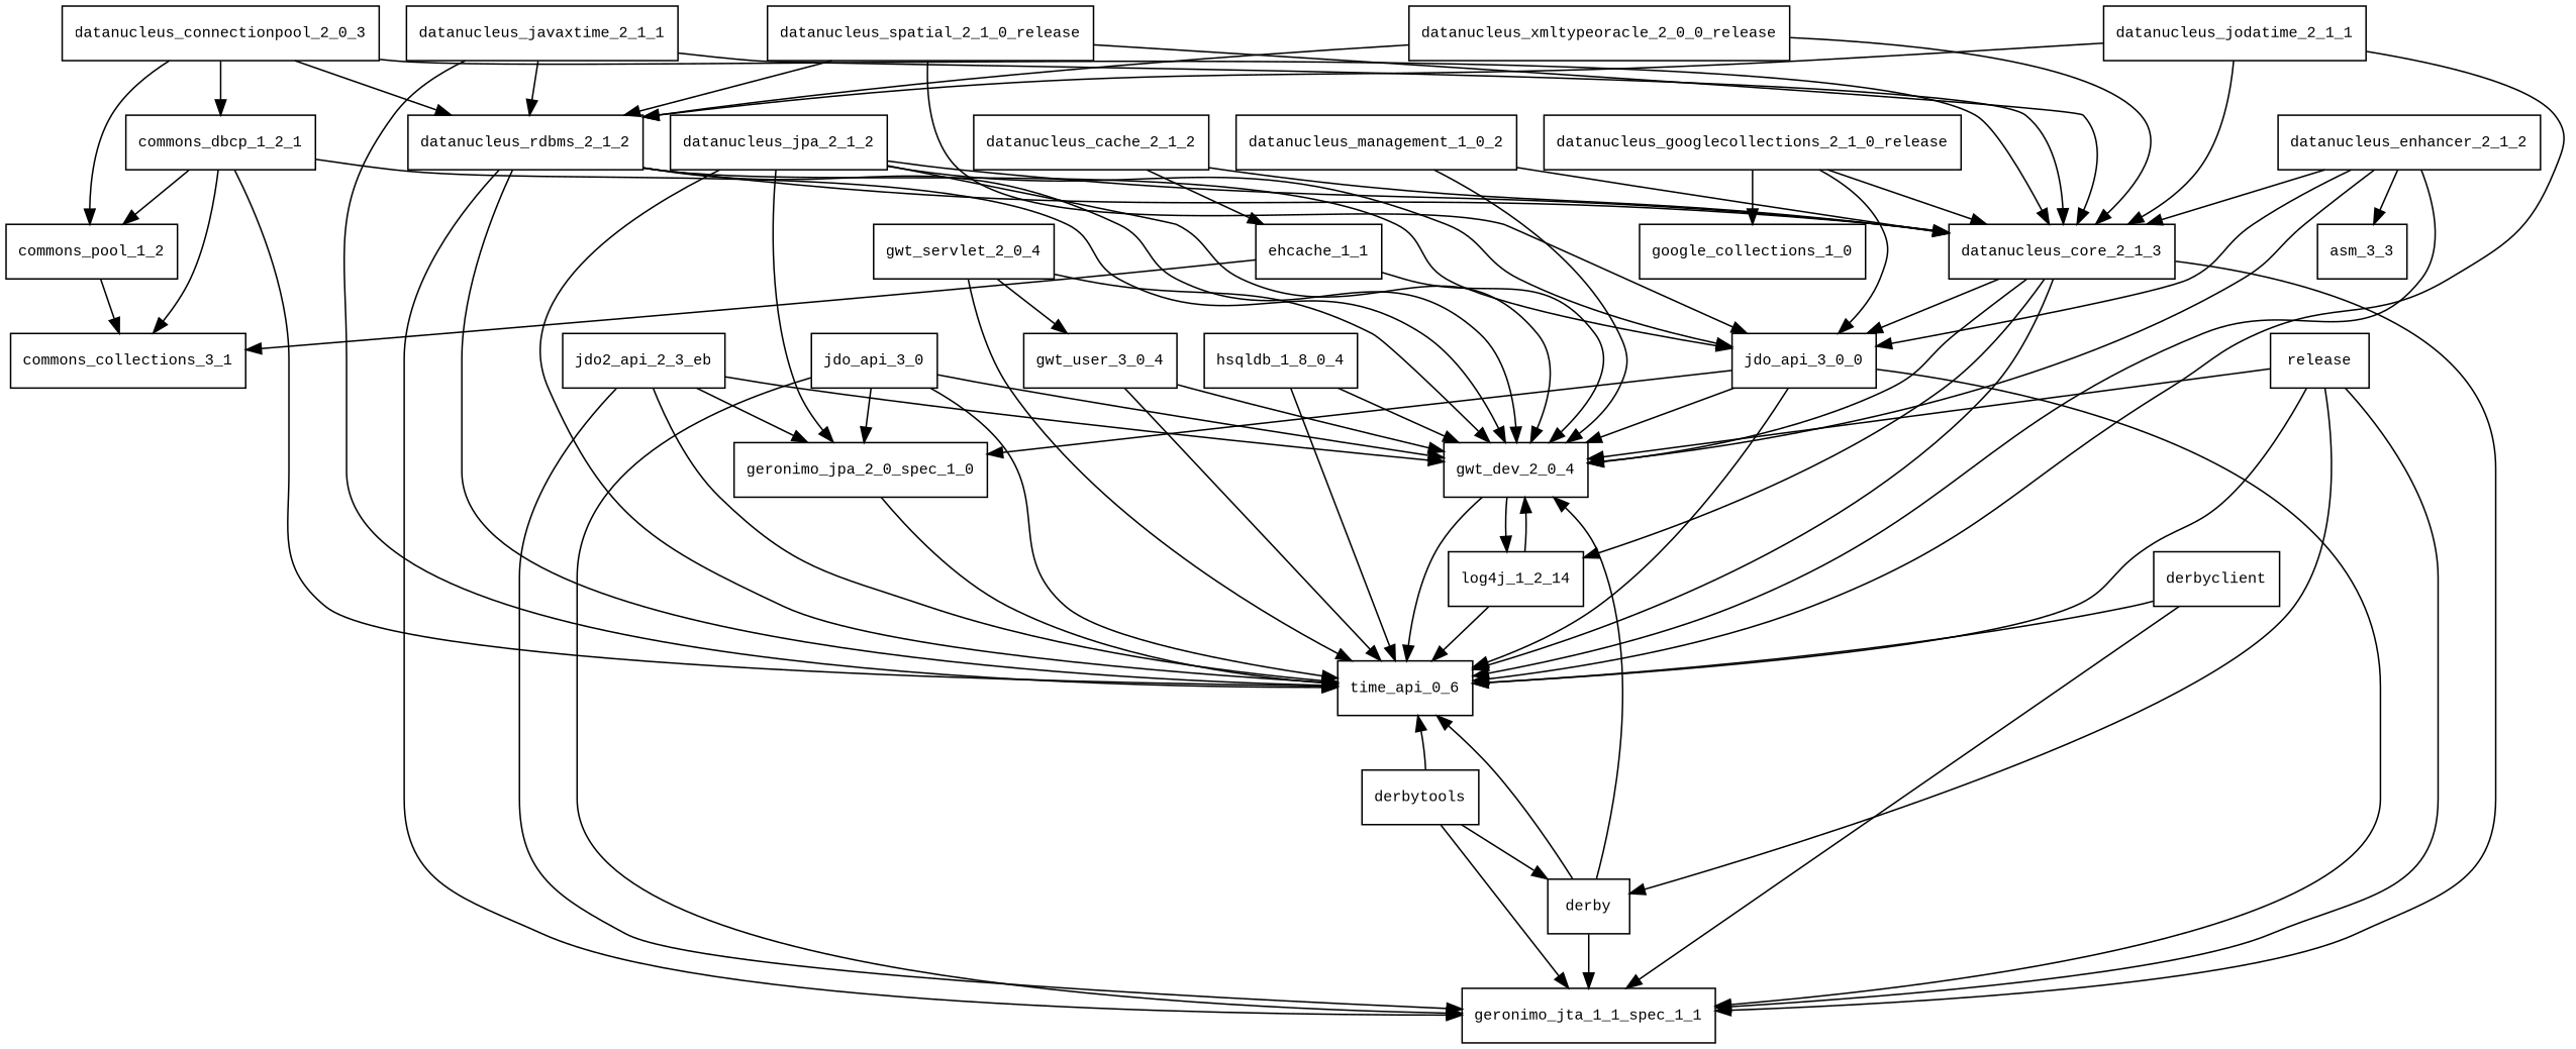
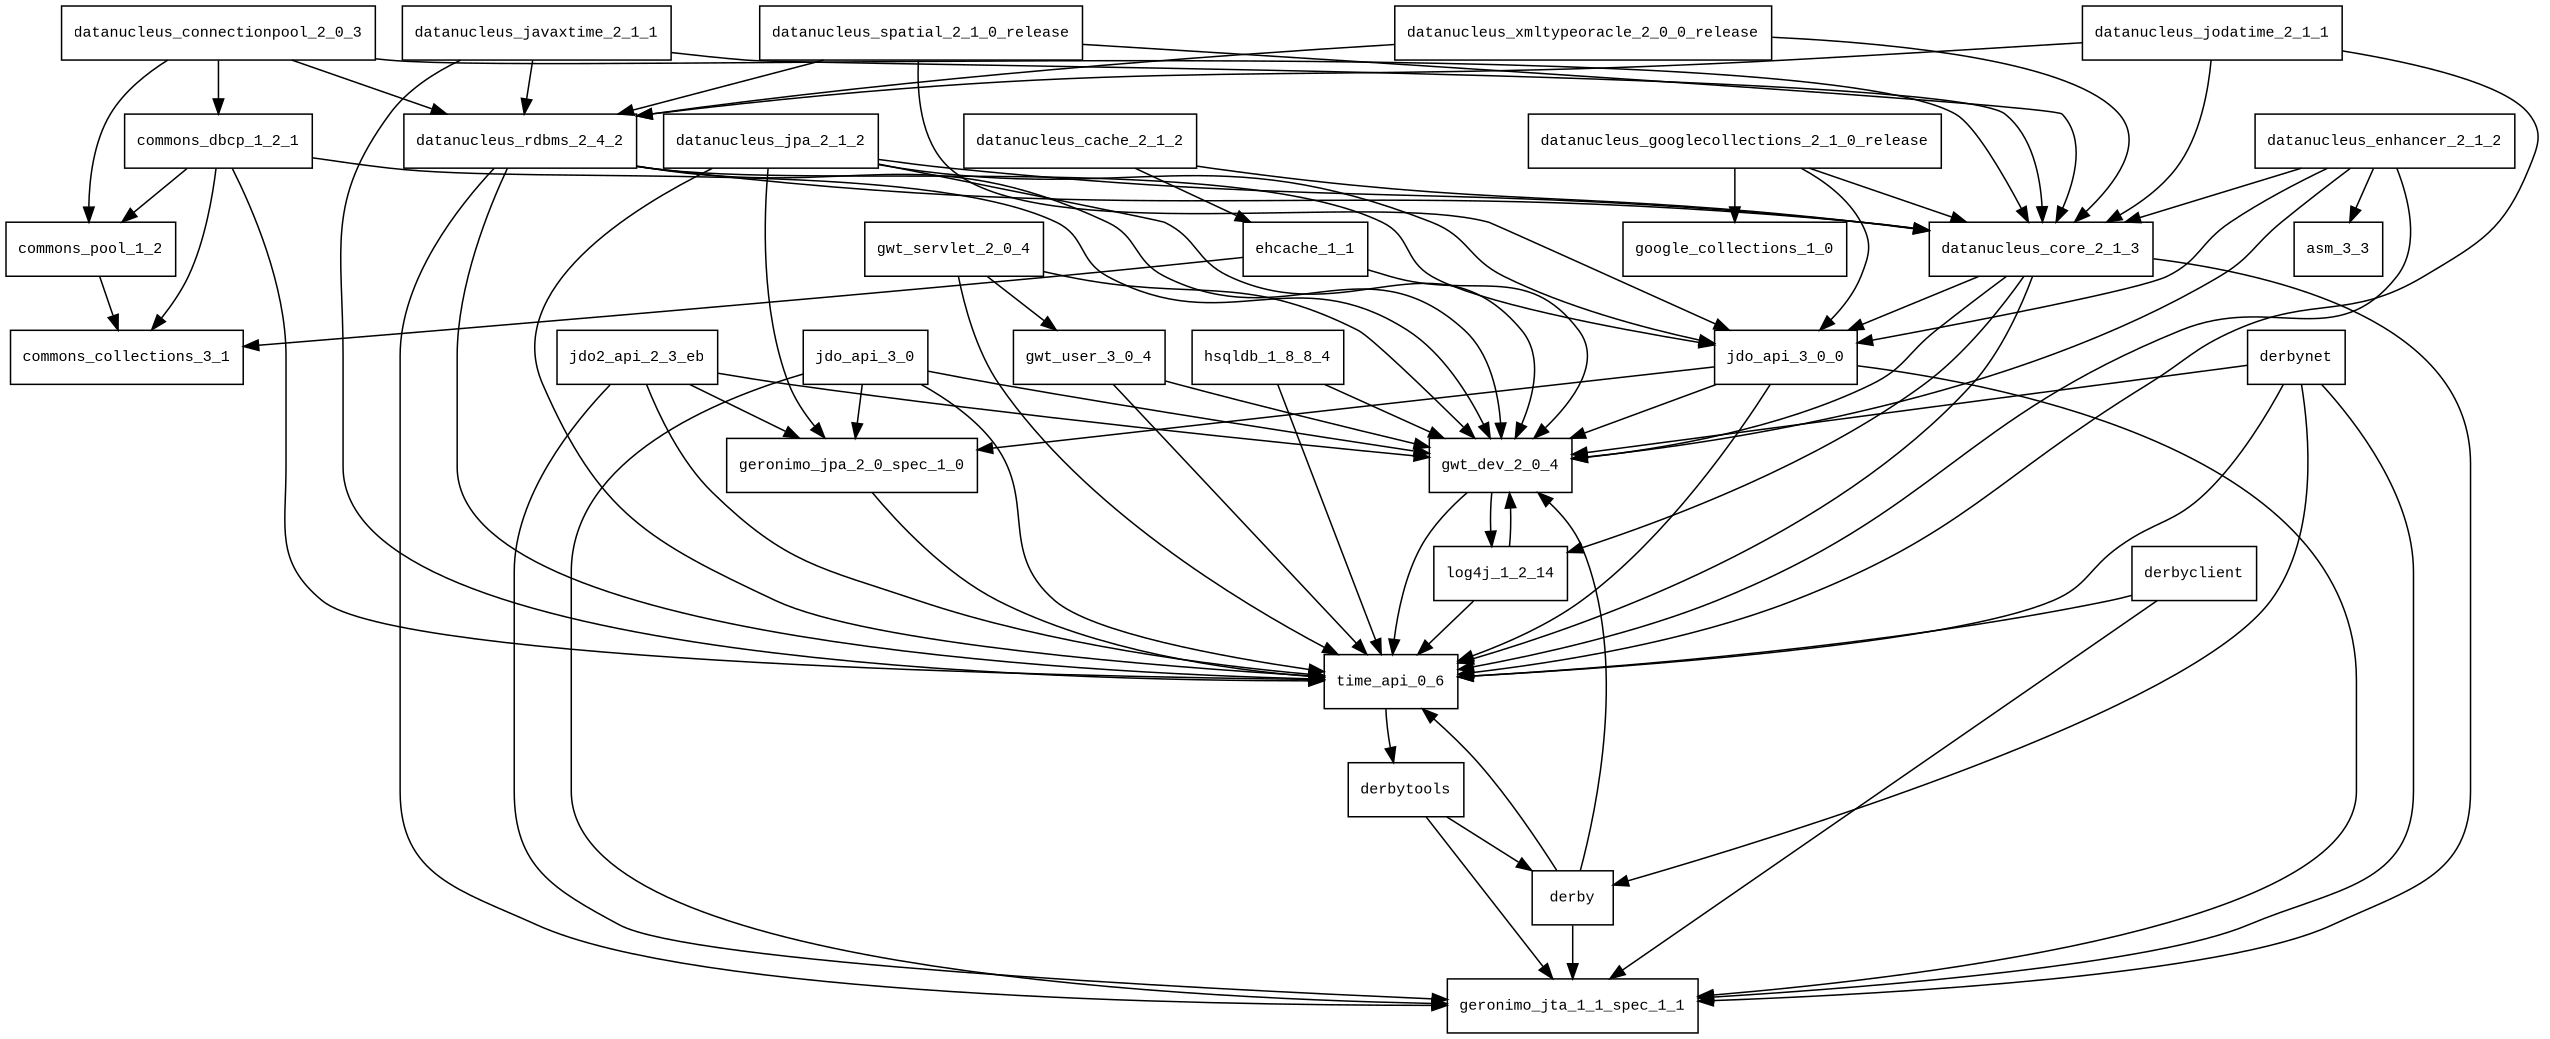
  digraph {
    fontname="Liberation Mono"
    node [fontname="Liberation Mono" fontsize=10.0 shape=box]
    edge [fontname="Liberation Mono"]
    commons_dbcp_1_2_1
    commons_collections_3_1
    commons_pool_1_2
    gwt_dev_2_0_4
    time_api_0_6
    log4j_1_2_14
    datanucleus_cache_2_1_2
    datanucleus_core_2_1_3
    ehcache_1_1
    geronimo_jta_1_1_spec_1_1
    jdo_api_3_0_0
    geronimo_jpa_2_0_spec_1_0
    datanucleus_connectionpool_2_0_3
-   datanucleus_rdbms_2_1_2
+   datanucleus_rdbms_2_1_2 [label=datanucleus_rdbms_2_4_2]
    datanucleus_enhancer_2_1_2
    asm_3_3
    datanucleus_googlecollections_2_1_0_release
    google_collections_1_0
    datanucleus_javaxtime_2_1_1
    datanucleus_jodatime_2_1_1
    datanucleus_jpa_2_1_2
-   datanucleus_management_1_0_2
    datanucleus_spatial_2_1_0_release
    datanucleus_xmltypeoracle_2_0_0_release
    derby
    derbyclient
-   derbynet [label=release]
+   derbynet
    derbytools
    gwt_servlet_2_0_4
    n30 [label=gwt_user_3_0_4]
-   hsqldb_1_8_0_4
+   hsqldb_1_8_0_4 [label=hsqldb_1_8_8_4]
    jdo_api_3_0
    jdo2_api_2_3_eb
    commons_dbcp_1_2_1 -> commons_collections_3_1
    commons_dbcp_1_2_1 -> commons_pool_1_2
    commons_dbcp_1_2_1 -> gwt_dev_2_0_4
    commons_dbcp_1_2_1 -> time_api_0_6
    commons_pool_1_2 -> commons_collections_3_1
    gwt_dev_2_0_4 -> time_api_0_6
    gwt_dev_2_0_4 -> log4j_1_2_14
    log4j_1_2_14 -> gwt_dev_2_0_4
    log4j_1_2_14 -> time_api_0_6
    datanucleus_cache_2_1_2 -> datanucleus_core_2_1_3
    datanucleus_cache_2_1_2 -> ehcache_1_1
    datanucleus_core_2_1_3 -> gwt_dev_2_0_4
    datanucleus_core_2_1_3 -> time_api_0_6
    datanucleus_core_2_1_3 -> log4j_1_2_14
    datanucleus_core_2_1_3 -> geronimo_jta_1_1_spec_1_1
    datanucleus_core_2_1_3 -> jdo_api_3_0_0
    ehcache_1_1 -> commons_collections_3_1
    ehcache_1_1 -> gwt_dev_2_0_4
    jdo_api_3_0_0 -> gwt_dev_2_0_4
    jdo_api_3_0_0 -> time_api_0_6
    jdo_api_3_0_0 -> geronimo_jta_1_1_spec_1_1
    jdo_api_3_0_0 -> geronimo_jpa_2_0_spec_1_0
    geronimo_jpa_2_0_spec_1_0 -> time_api_0_6
    datanucleus_connectionpool_2_0_3 -> commons_dbcp_1_2_1
    datanucleus_connectionpool_2_0_3 -> commons_pool_1_2
    datanucleus_connectionpool_2_0_3 -> datanucleus_core_2_1_3
    datanucleus_connectionpool_2_0_3 -> datanucleus_rdbms_2_1_2
    datanucleus_rdbms_2_1_2 -> gwt_dev_2_0_4
    datanucleus_rdbms_2_1_2 -> time_api_0_6
    datanucleus_rdbms_2_1_2 -> datanucleus_core_2_1_3
    datanucleus_rdbms_2_1_2 -> geronimo_jta_1_1_spec_1_1
    datanucleus_rdbms_2_1_2 -> jdo_api_3_0_0
    datanucleus_enhancer_2_1_2 -> gwt_dev_2_0_4
    datanucleus_enhancer_2_1_2 -> time_api_0_6
    datanucleus_enhancer_2_1_2 -> datanucleus_core_2_1_3
    datanucleus_enhancer_2_1_2 -> jdo_api_3_0_0
    datanucleus_enhancer_2_1_2 -> asm_3_3
    datanucleus_googlecollections_2_1_0_release -> datanucleus_core_2_1_3
    datanucleus_googlecollections_2_1_0_release -> jdo_api_3_0_0
    datanucleus_googlecollections_2_1_0_release -> google_collections_1_0
    datanucleus_javaxtime_2_1_1 -> time_api_0_6
    datanucleus_javaxtime_2_1_1 -> datanucleus_core_2_1_3
    datanucleus_javaxtime_2_1_1 -> datanucleus_rdbms_2_1_2
    datanucleus_jodatime_2_1_1 -> time_api_0_6
    datanucleus_jodatime_2_1_1 -> datanucleus_core_2_1_3
    datanucleus_jodatime_2_1_1 -> datanucleus_rdbms_2_1_2
    datanucleus_jpa_2_1_2 -> gwt_dev_2_0_4
    datanucleus_jpa_2_1_2 -> time_api_0_6
    datanucleus_jpa_2_1_2 -> datanucleus_core_2_1_3
    datanucleus_jpa_2_1_2 -> jdo_api_3_0_0
    datanucleus_jpa_2_1_2 -> geronimo_jpa_2_0_spec_1_0
-   datanucleus_management_1_0_2 -> gwt_dev_2_0_4
-   datanucleus_management_1_0_2 -> datanucleus_core_2_1_3
    datanucleus_spatial_2_1_0_release -> datanucleus_core_2_1_3
    datanucleus_spatial_2_1_0_release -> jdo_api_3_0_0
    datanucleus_spatial_2_1_0_release -> datanucleus_rdbms_2_1_2
    datanucleus_xmltypeoracle_2_0_0_release -> datanucleus_core_2_1_3
    datanucleus_xmltypeoracle_2_0_0_release -> datanucleus_rdbms_2_1_2
    derby -> gwt_dev_2_0_4
    derby -> time_api_0_6
    derby -> geronimo_jta_1_1_spec_1_1
    derbyclient -> time_api_0_6
    derbyclient -> geronimo_jta_1_1_spec_1_1
    derbynet -> gwt_dev_2_0_4
    derbynet -> time_api_0_6
    derbynet -> geronimo_jta_1_1_spec_1_1
    derbynet -> derby
-   derbytools -> time_api_0_6
+   time_api_0_6 -> derbytools
    derbytools -> geronimo_jta_1_1_spec_1_1
    derbytools -> derby
    gwt_servlet_2_0_4 -> gwt_dev_2_0_4
    gwt_servlet_2_0_4 -> time_api_0_6
    gwt_servlet_2_0_4 -> n30
    n30 -> gwt_dev_2_0_4
    n30 -> time_api_0_6
    hsqldb_1_8_0_4 -> gwt_dev_2_0_4
    hsqldb_1_8_0_4 -> time_api_0_6
    jdo_api_3_0 -> gwt_dev_2_0_4
    jdo_api_3_0 -> time_api_0_6
    jdo_api_3_0 -> geronimo_jta_1_1_spec_1_1
    jdo_api_3_0 -> geronimo_jpa_2_0_spec_1_0
    jdo2_api_2_3_eb -> gwt_dev_2_0_4
    jdo2_api_2_3_eb -> time_api_0_6
    jdo2_api_2_3_eb -> geronimo_jta_1_1_spec_1_1
    jdo2_api_2_3_eb -> geronimo_jpa_2_0_spec_1_0
  }
